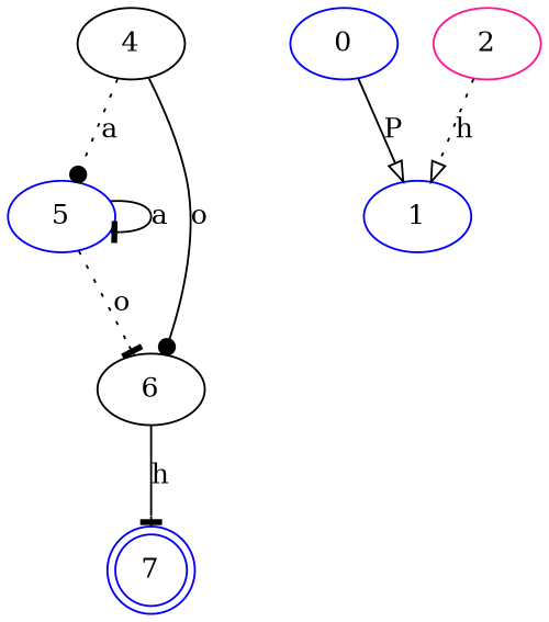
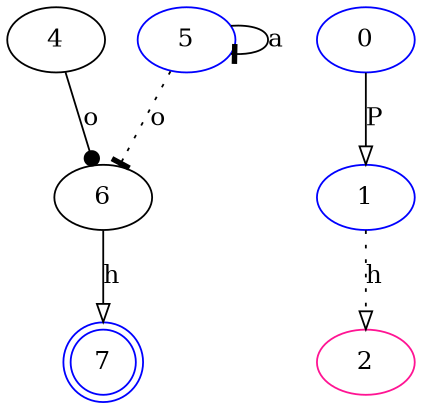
  digraph {
    node [color=blue]
    edge [arrowhead=tee style=solid]
    7 [shape=doublecircle]
    0
    1
    2 [color=deeppink]
    4 [color=black]
    5
    6 [color=black]
    0 -> 1 [arrowhead=onormal label=P]
-   2 -> 1 [arrowhead=onormal label=h style=dotted]
-   4 -> 5 [arrowhead=dot label=a style=dotted]
+   1 -> 2 [arrowhead=onormal label=h style=dotted]
    4 -> 6 [arrowhead=dot label=o]
    5 -> 5 [label=a]
    5 -> 6 [label=o style=dotted]
-   6 -> 7 [label=h]
+   6 -> 7 [arrowhead=onormal label=h]
  }
